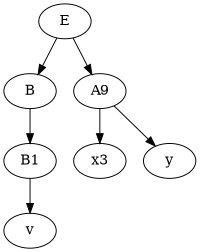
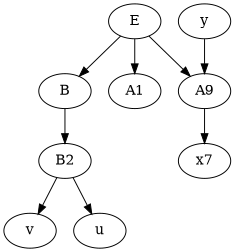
  digraph {
    ordering=in
    E [texlbl="if-then-else"]
    B [texlbl="$\wedge$"]
+   A1 [texlbl="$\cdot$"]
    n4 [label=A9 texlbl="$/$"]
-   B1 [texlbl="$\neg$"]
-   x3 [texlbl="$x$"]
+   B1 [texlbl="$\neg$" label=B2]
+   x3 [texlbl="$x$" label=x7]
    y [texlbl="$y$"]
    v [texlbl="$v$"]
+   u [texlbl="$u$"]
    E -> B
+   E -> A1
    E -> n4
    B -> B1
    n4 -> x3
-   n4 -> y
+   y -> n4
    B1 -> v
+   B1 -> u
  }
